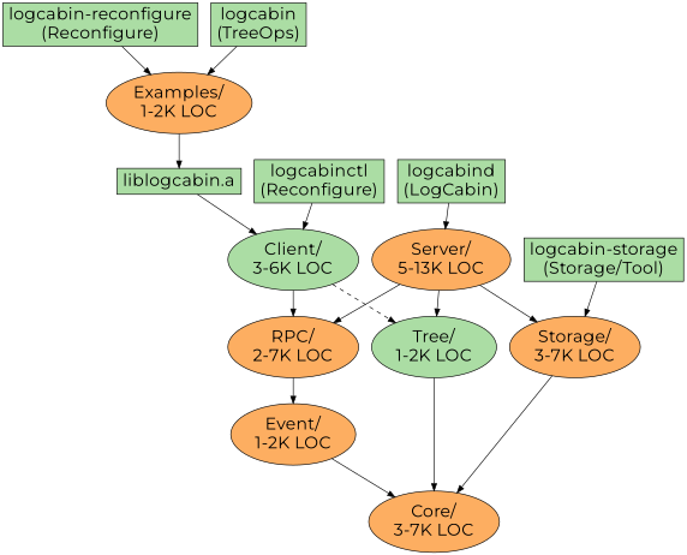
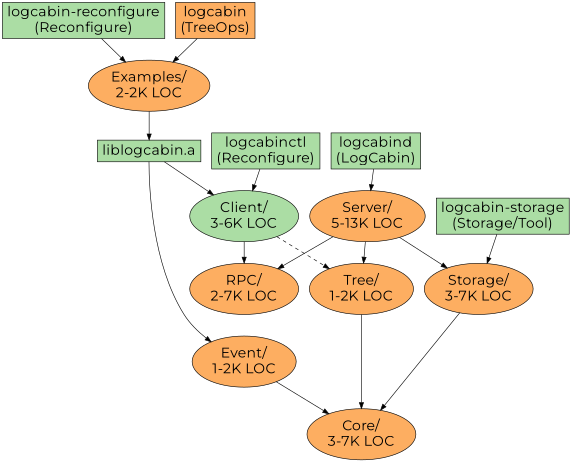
  digraph {
    fontname=Montserrat
    node [fillcolor="#abdda4" fontname=Montserrat fontsize=24 shape=ellipse style=filled]
    edge [fontname=Montserrat]
    n1 [label="Client/\n3-6K LOC"]
    n2 [fillcolor="#fdae61" label="RPC/\n2-7K LOC"]
-   n3 [label="Tree/\n1-2K LOC"]
+   n3 [fillcolor="#fdae61" label="Tree/\n1-2K LOC"]
    n4 [fillcolor="#fdae61" label="Event/\n1-2K LOC"]
    n5 [fillcolor="#fdae61" label="Core/\n3-7K LOC"]
-   n6 [fillcolor="#fdae61" label="Examples/\n1-2K LOC"]
+   n6 [fillcolor="#fdae61" label="Examples/\n2-2K LOC"]
    n7 [label="liblogcabin.a" shape=box]
    n8 [fillcolor="#fdae61" label="Server/\n5-13K LOC"]
    n9 [fillcolor="#fdae61" label="Storage/\n3-7K LOC"]
    n10 [label="logcabind\n(LogCabin)" shape=box]
    n11 [label="logcabin-reconfigure\n(Reconfigure)" shape=box]
    n12 [label="logcabinctl\n(Reconfigure)" shape=box]
    n13 [label="logcabin-storage\n(Storage/Tool)" shape=box]
-   n14 [label="logcabin\n(TreeOps)" shape=box]
+   n14 [fillcolor="#fdae61" label="logcabin\n(TreeOps)" shape=box]
    n1 -> n2
    n1 -> n3 [style=dashed weight=.5]
-   n2 -> n4
+   n7 -> n4
    n3 -> n5
    n4 -> n5
    n6 -> n7
    n7 -> n1
    n8 -> n2
    n8 -> n3
    n8 -> n9
    n9 -> n5
    n10 -> n8
    n11 -> n6
    n12 -> n1
    n13 -> n9
    n14 -> n6
  }
